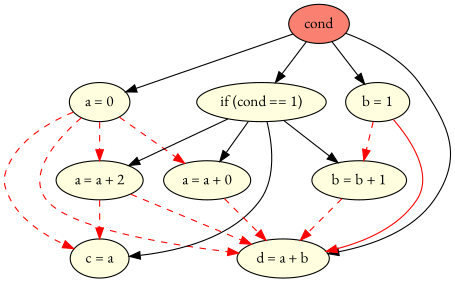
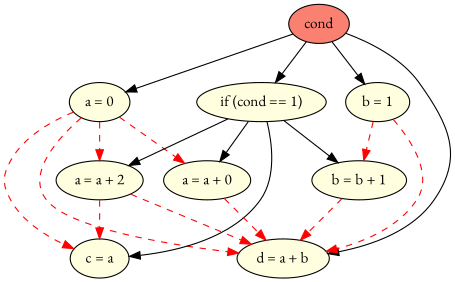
  digraph {
    fontname="EB Garamond"
    node [fillcolor=lightyellow fontname="EB Garamond" shape=ellipse style=filled]
    edge [fontname="EB Garamond" color=red style=dashed]
    n1 [fillcolor=salmon label=cond]
    n2 [label="a = 0"]
    n3 [label="b = 1"]
    n4 [label="if (cond == 1)"]
    n5 [label="d = a + b"]
    n6 [label="a = a + 2"]
    n7 [label="c = a"]
    n8 [label="a = a + 0"]
    n9 [label="b = b + 1"]
    n1 -> n2 [color="" style=""]
    n1 -> n3 [color="" style=""]
    n1 -> n4 [color="" style=""]
    n1 -> n5 [color="" style=""]
    n2 -> n5
    n2 -> n6
    n2 -> n7
    n2 -> n8
-   n3 -> n5 [style=solid]
+   n3 -> n5
    n3 -> n9
    n4 -> n6 [color="" style=""]
    n4 -> n7 [color="" style=""]
    n4 -> n8 [color="" style=""]
    n4 -> n9 [color="" style=""]
    n6 -> n5
    n6 -> n7
    n8 -> n5
    n9 -> n5
  }
